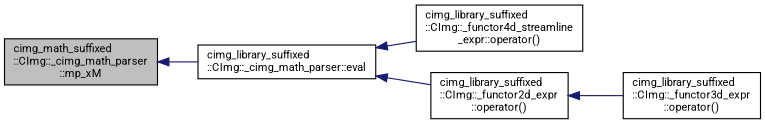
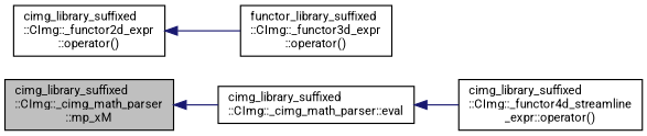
  digraph {
    fontname=Roboto
    rankdir=LR
    node [color=black fillcolor=white fontname=Roboto fontsize=10 shape=record style=filled]
    edge [color=midnightblue dir=back fontname=Roboto fontsize=10 labelfontname=Helvetica labelfontsize=10 style=solid]
-   n1 [fillcolor=grey75 fontcolor=black height=0.2 label="cimg_math_suffixed\l::CImg::_cimg_math_parser\l::mp_xM" width=0.4]
+   n1 [fillcolor=grey75 fontcolor=black height=0.2 label="cimg_library_suffixed\l::CImg::_cimg_math_parser\l::mp_xM" width=0.4]
    n2 [height=0.2 label="cimg_library_suffixed\l::CImg::_cimg_math_parser::eval" width=0.4]
    n3 [height=0.2 label="cimg_library_suffixed\l::CImg::_functor4d_streamline\l_expr::operator()" width=0.4]
    n4 [height=0.2 label="cimg_library_suffixed\l::CImg::_functor2d_expr\l::operator()" width=0.4]
-   n5 [height=0.2 label="cimg_library_suffixed\l::CImg::_functor3d_expr\l::operator()" width=0.4]
+   n5 [height=0.2 label="functor_library_suffixed\l::CImg::_functor3d_expr\l::operator()" width=0.4]
    n1 -> n2
    n2 -> n3
-   n2 -> n4
    n4 -> n5
  }
